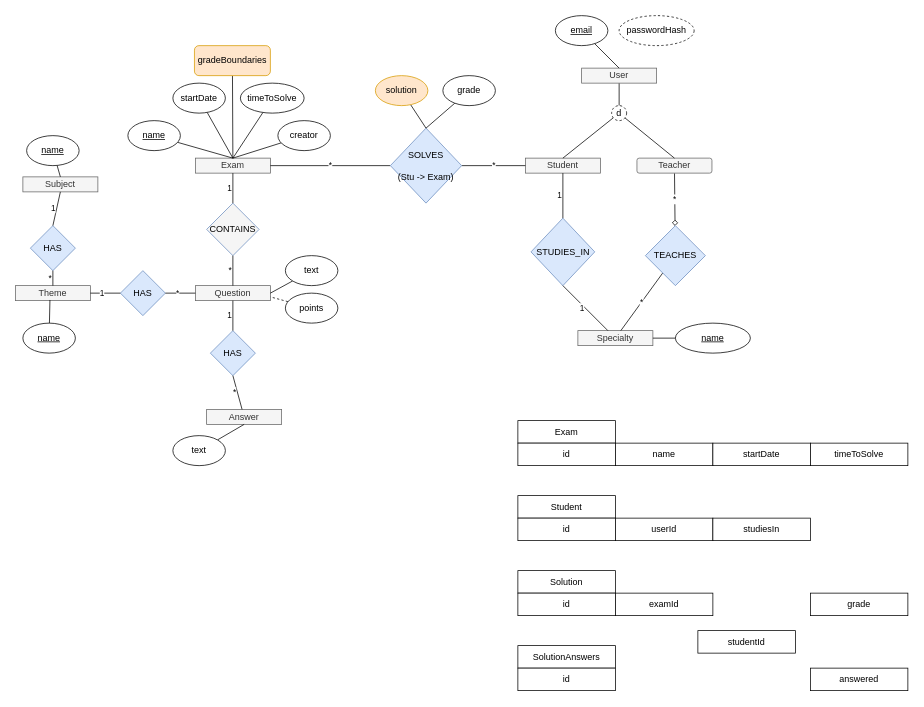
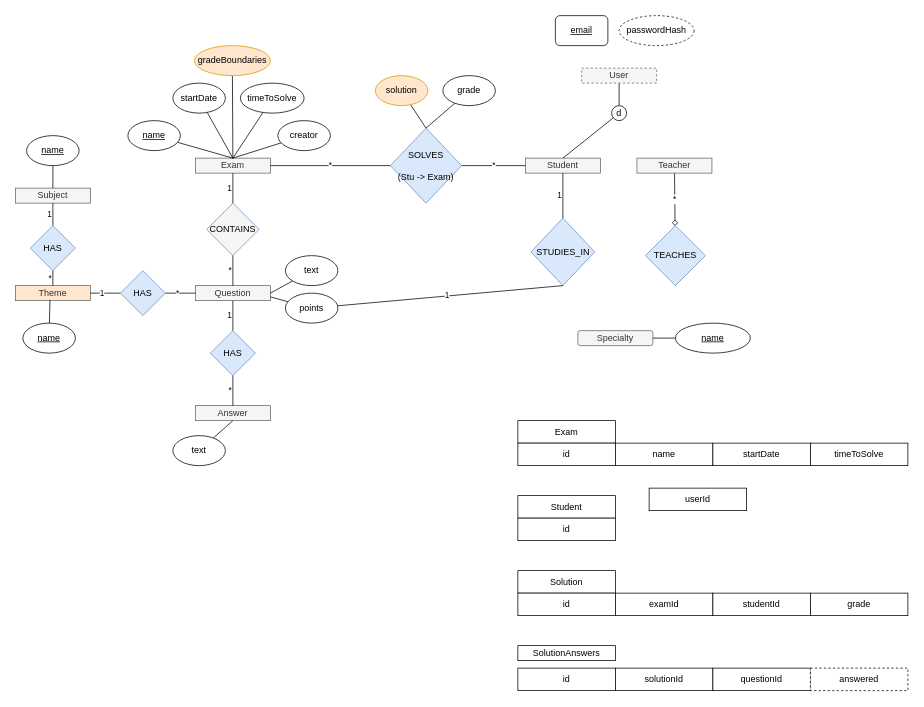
  <mxCell id="0" />
  <mxCell id="1" parent="0" />
  <mxCell id="2" value="&lt;div&gt;Question&lt;/div&gt;" style="rounded=0;whiteSpace=wrap;html=1;fillColor=#f5f5f5;strokeColor=#666666;fontColor=#333333;" parent="1" vertex="1"><mxGeometry x="260" y="380" width="100" height="20" as="geometry" /></mxCell>
- <mxCell id="3" value="Answer" style="rounded=0;whiteSpace=wrap;html=1;fillColor=#f5f5f5;strokeColor=#666666;fontColor=#333333;" parent="1" vertex="1"><mxGeometry x="275" y="545" width="100" height="20" as="geometry" /></mxCell>
+ <mxCell id="3" value="Answer" style="rounded=0;whiteSpace=wrap;html=1;fillColor=#f5f5f5;strokeColor=#666666;fontColor=#333333;" parent="1" vertex="1"><mxGeometry x="260" y="540" width="100" height="20" as="geometry" /></mxCell>
  <mxCell id="4" value="&lt;div&gt;Exam&lt;/div&gt;" style="rounded=0;whiteSpace=wrap;html=1;fillColor=#f5f5f5;strokeColor=#666666;fontColor=#333333;" parent="1" vertex="1"><mxGeometry x="260" y="210" width="100" height="20" as="geometry" /></mxCell>
- <mxCell id="5" value="Theme" style="rounded=0;whiteSpace=wrap;html=1;fillColor=#f5f5f5;strokeColor=#666666;fontColor=#333333;" parent="1" vertex="1"><mxGeometry x="20" y="380" width="100" height="20" as="geometry" /></mxCell>
- <mxCell id="6" value="&lt;div&gt;Subject&lt;/div&gt;" style="rounded=0;whiteSpace=wrap;html=1;fillColor=#f5f5f5;strokeColor=#666666;fontColor=#333333;" parent="1" vertex="1"><mxGeometry x="30" y="235" width="100" height="20" as="geometry" /></mxCell>
- <mxCell id="7" value="Specialty" style="rounded=0;whiteSpace=wrap;html=1;fillColor=#f5f5f5;strokeColor=#666666;fontColor=#333333;" parent="1" vertex="1"><mxGeometry x="770" y="440" width="100" height="20" as="geometry" /></mxCell>
+ <mxCell id="5" value="Theme" style="rounded=0;whiteSpace=wrap;html=1;fillColor=#ffe6cc;strokeColor=#666666;fontColor=#333333;" parent="1" vertex="1"><mxGeometry x="20" y="380" width="100" height="20" as="geometry" /></mxCell>
+ <mxCell id="6" value="&lt;div&gt;Subject&lt;/div&gt;" style="rounded=0;whiteSpace=wrap;html=1;fillColor=#f5f5f5;strokeColor=#666666;fontColor=#333333;" parent="1" vertex="1"><mxGeometry x="20" y="250" width="100" height="20" as="geometry" /></mxCell>
+ <mxCell id="7" value="Specialty" style="whiteSpace=wrap;html=1;fillColor=#f5f5f5;strokeColor=#666666;fontColor=#333333;rounded=1;" parent="1" vertex="1"><mxGeometry x="770" y="440" width="100" height="20" as="geometry" /></mxCell>
  <mxCell id="8" value="Student" style="rounded=0;whiteSpace=wrap;html=1;fillColor=#f5f5f5;strokeColor=#666666;fontColor=#333333;" parent="1" vertex="1"><mxGeometry x="700" y="210" width="100" height="20" as="geometry" /></mxCell>
  <mxCell id="9" value="*" style="edgeStyle=none;rounded=0;orthogonalLoop=1;jettySize=auto;html=1;endArrow=diamond;endFill=0;" parent="1" source="10" target="46" edge="1"><mxGeometry relative="1" as="geometry" /></mxCell>
- <mxCell id="10" value="Teacher" style="whiteSpace=wrap;html=1;fillColor=#f5f5f5;strokeColor=#666666;fontColor=#333333;rounded=1;" parent="1" vertex="1"><mxGeometry x="848.75" y="210" width="100" height="20" as="geometry" /></mxCell>
+ <mxCell id="10" value="Teacher" style="rounded=0;whiteSpace=wrap;html=1;fillColor=#f5f5f5;strokeColor=#666666;fontColor=#333333;" parent="1" vertex="1"><mxGeometry x="848.75" y="210" width="100" height="20" as="geometry" /></mxCell>
  <mxCell id="11" value="HAS" style="rhombus;whiteSpace=wrap;html=1;fillColor=#dae8fc;strokeColor=#6c8ebf;" parent="1" vertex="1"><mxGeometry x="280" y="440" width="60" height="60" as="geometry" /></mxCell>
  <mxCell id="12" value="*" style="rounded=0;orthogonalLoop=1;jettySize=auto;html=1;endArrow=none;endFill=0;exitX=0.5;exitY=1;exitDx=0;exitDy=0;align=right;" parent="1" source="11" target="3" edge="1"><mxGeometry relative="1" as="geometry"><mxPoint x="320" y="420" as="sourcePoint" /><mxPoint x="320" y="450" as="targetPoint" /></mxGeometry></mxCell>
  <mxCell id="13" value="1" style="rounded=0;orthogonalLoop=1;jettySize=auto;html=1;endArrow=none;endFill=0;exitX=0.5;exitY=1;exitDx=0;exitDy=0;align=right;entryX=0.5;entryY=0;entryDx=0;entryDy=0;" parent="1" source="2" target="11" edge="1"><mxGeometry relative="1" as="geometry"><mxPoint x="320" y="510" as="sourcePoint" /><mxPoint x="320" y="550" as="targetPoint" /></mxGeometry></mxCell>
  <mxCell id="14" value="CONTAINS" style="rhombus;whiteSpace=wrap;html=1;fillColor=#f5f5f5;strokeColor=#6c8ebf;" parent="1" vertex="1"><mxGeometry x="275" y="270" width="70" height="70" as="geometry" /></mxCell>
  <mxCell id="15" value="1" style="rounded=0;orthogonalLoop=1;jettySize=auto;html=1;endArrow=none;endFill=0;exitX=0.5;exitY=1;exitDx=0;exitDy=0;align=right;entryX=0.5;entryY=0;entryDx=0;entryDy=0;" parent="1" source="4" target="14" edge="1"><mxGeometry relative="1" as="geometry"><mxPoint x="320" y="410" as="sourcePoint" /><mxPoint x="315" y="270" as="targetPoint" /></mxGeometry></mxCell>
  <mxCell id="16" value="*" style="rounded=0;orthogonalLoop=1;jettySize=auto;html=1;endArrow=none;endFill=0;exitX=0.5;exitY=1;exitDx=0;exitDy=0;align=right;entryX=0.5;entryY=0;entryDx=0;entryDy=0;" parent="1" source="14" target="2" edge="1"><mxGeometry relative="1" as="geometry"><mxPoint x="320" y="510" as="sourcePoint" /><mxPoint x="320" y="550" as="targetPoint" /></mxGeometry></mxCell>
  <mxCell id="17" value="HAS" style="rhombus;whiteSpace=wrap;html=1;fillColor=#dae8fc;strokeColor=#6c8ebf;" parent="1" vertex="1"><mxGeometry x="40" y="300" width="60" height="60" as="geometry" /></mxCell>
  <mxCell id="18" value="1" style="rounded=0;orthogonalLoop=1;jettySize=auto;html=1;endArrow=none;endFill=0;exitX=0.5;exitY=1;exitDx=0;exitDy=0;align=right;entryX=0.5;entryY=0;entryDx=0;entryDy=0;" parent="1" source="6" target="17" edge="1"><mxGeometry relative="1" as="geometry"><mxPoint x="-235" y="280" as="sourcePoint" /><mxPoint x="-235" y="320" as="targetPoint" /></mxGeometry></mxCell>
  <mxCell id="19" value="*" style="rounded=0;orthogonalLoop=1;jettySize=auto;html=1;endArrow=none;endFill=0;align=right;entryX=0.5;entryY=0;entryDx=0;entryDy=0;exitX=0.5;exitY=1;exitDx=0;exitDy=0;" parent="1" source="17" target="5" edge="1"><mxGeometry relative="1" as="geometry"><mxPoint x="70" y="363" as="sourcePoint" /><mxPoint x="-235" y="430" as="targetPoint" /></mxGeometry></mxCell>
  <mxCell id="20" value="HAS" style="rhombus;whiteSpace=wrap;html=1;fillColor=#dae8fc;strokeColor=#6c8ebf;" parent="1" vertex="1"><mxGeometry x="160" y="360" width="60" height="60" as="geometry" /></mxCell>
  <mxCell id="21" value="1" style="rounded=0;orthogonalLoop=1;jettySize=auto;html=1;endArrow=none;endFill=0;exitX=1;exitY=0.5;exitDx=0;exitDy=0;align=right;" parent="1" source="5" target="20" edge="1"><mxGeometry relative="1" as="geometry"><mxPoint x="80" y="280" as="sourcePoint" /><mxPoint x="80" y="310" as="targetPoint" /></mxGeometry></mxCell>
  <mxCell id="22" value="*" style="rounded=0;orthogonalLoop=1;jettySize=auto;html=1;endArrow=none;endFill=0;align=right;entryX=0;entryY=0.5;entryDx=0;entryDy=0;exitX=1;exitY=0.5;exitDx=0;exitDy=0;" parent="1" source="20" target="2" edge="1"><mxGeometry relative="1" as="geometry"><mxPoint x="80" y="370" as="sourcePoint" /><mxPoint x="80" y="390" as="targetPoint" /></mxGeometry></mxCell>
  <mxCell id="23" style="edgeStyle=none;rounded=0;orthogonalLoop=1;jettySize=auto;html=1;exitX=0.5;exitY=1;exitDx=0;exitDy=0;endArrow=none;endFill=0;align=right;" parent="1" source="7" target="7" edge="1"><mxGeometry relative="1" as="geometry" /></mxCell>
  <mxCell id="24" value="STUDIES_IN" style="rhombus;whiteSpace=wrap;html=1;fillColor=#dae8fc;strokeColor=#6c8ebf;" parent="1" vertex="1"><mxGeometry x="707.5" y="290" width="85" height="90" as="geometry" /></mxCell>
  <mxCell id="25" value="1" style="rounded=0;orthogonalLoop=1;jettySize=auto;html=1;endArrow=none;endFill=0;exitX=0.5;exitY=1;exitDx=0;exitDy=0;align=right;entryX=0.5;entryY=0;entryDx=0;entryDy=0;" parent="1" source="8" target="24" edge="1"><mxGeometry relative="1" as="geometry"><mxPoint x="507.5" y="628.83" as="sourcePoint" /><mxPoint x="507.5" y="668.83" as="targetPoint" /></mxGeometry></mxCell>
- <mxCell id="26" value="1" style="rounded=0;orthogonalLoop=1;jettySize=auto;html=1;endArrow=none;endFill=0;exitX=0.5;exitY=1;exitDx=0;exitDy=0;align=right;" parent="1" source="24" target="7" edge="1"><mxGeometry relative="1" as="geometry"><mxPoint x="707.5" y="548.83" as="sourcePoint" /><mxPoint x="713.291" y="585.892" as="targetPoint" /></mxGeometry></mxCell>
+ <mxCell id="26" value="1" style="rounded=0;orthogonalLoop=1;jettySize=auto;html=1;endArrow=none;endFill=0;exitX=0.5;exitY=1;exitDx=0;exitDy=0;align=right;" parent="1" source="24" target="34" edge="1"><mxGeometry relative="1" as="geometry"><mxPoint x="707.5" y="548.83" as="sourcePoint" /><mxPoint x="713.291" y="585.892" as="targetPoint" /></mxGeometry></mxCell>
  <mxCell id="27" style="rounded=0;orthogonalLoop=1;jettySize=auto;html=1;entryX=0.5;entryY=0;entryDx=0;entryDy=0;endArrow=none;endFill=0;" parent="1" source="28" target="6" edge="1"><mxGeometry relative="1" as="geometry" /></mxCell>
  <mxCell id="28" value="&lt;div&gt;name&lt;/div&gt;" style="ellipse;whiteSpace=wrap;html=1;fontStyle=4" parent="1" vertex="1"><mxGeometry x="35" y="180" width="70" height="40" as="geometry" /></mxCell>
  <mxCell id="29" style="edgeStyle=none;rounded=0;orthogonalLoop=1;jettySize=auto;html=1;entryX=0.461;entryY=0.957;entryDx=0;entryDy=0;entryPerimeter=0;endArrow=none;endFill=0;" parent="1" source="30" target="5" edge="1"><mxGeometry relative="1" as="geometry" /></mxCell>
  <mxCell id="30" value="&lt;div&gt;name&lt;/div&gt;" style="ellipse;whiteSpace=wrap;html=1;fontStyle=4" parent="1" vertex="1"><mxGeometry x="30" y="430" width="70" height="40" as="geometry" /></mxCell>
  <mxCell id="31" style="edgeStyle=none;rounded=0;orthogonalLoop=1;jettySize=auto;html=1;entryX=1;entryY=0.5;entryDx=0;entryDy=0;endArrow=none;endFill=0;" parent="1" source="32" target="2" edge="1"><mxGeometry relative="1" as="geometry" /></mxCell>
  <mxCell id="32" value="&lt;div&gt;text&lt;/div&gt;" style="ellipse;whiteSpace=wrap;html=1;" parent="1" vertex="1"><mxGeometry x="380" y="340" width="70" height="40" as="geometry" /></mxCell>
- <mxCell id="33" style="edgeStyle=none;rounded=0;orthogonalLoop=1;jettySize=auto;html=1;entryX=1;entryY=0.75;entryDx=0;entryDy=0;endArrow=none;endFill=0;dashed=1;" parent="1" source="34" target="2" edge="1"><mxGeometry relative="1" as="geometry" /></mxCell>
+ <mxCell id="33" style="edgeStyle=none;rounded=0;orthogonalLoop=1;jettySize=auto;html=1;entryX=1;entryY=0.75;entryDx=0;entryDy=0;endArrow=none;endFill=0;" parent="1" source="34" target="2" edge="1"><mxGeometry relative="1" as="geometry" /></mxCell>
  <mxCell id="34" value="&lt;div&gt;points&lt;/div&gt;" style="ellipse;whiteSpace=wrap;html=1;" parent="1" vertex="1"><mxGeometry x="380" y="390" width="70" height="40" as="geometry" /></mxCell>
  <mxCell id="35" style="rounded=0;orthogonalLoop=1;jettySize=auto;html=1;entryX=0.5;entryY=0;entryDx=0;entryDy=0;endArrow=none;endFill=0;" parent="1" source="36" target="4" edge="1"><mxGeometry relative="1" as="geometry" /></mxCell>
  <mxCell id="36" value="name" style="ellipse;whiteSpace=wrap;html=1;fontStyle=4" parent="1" vertex="1"><mxGeometry x="170" y="160" width="70" height="40" as="geometry" /></mxCell>
  <mxCell id="37" style="edgeStyle=none;rounded=0;orthogonalLoop=1;jettySize=auto;html=1;entryX=0.5;entryY=1;entryDx=0;entryDy=0;endArrow=none;endFill=0;" parent="1" source="38" target="3" edge="1"><mxGeometry relative="1" as="geometry" /></mxCell>
  <mxCell id="38" value="text" style="ellipse;whiteSpace=wrap;html=1;" parent="1" vertex="1"><mxGeometry x="230" y="580" width="70" height="40" as="geometry" /></mxCell>
  <mxCell id="39" style="edgeStyle=none;rounded=0;orthogonalLoop=1;jettySize=auto;html=1;endArrow=none;endFill=0;" parent="1" source="40" edge="1"><mxGeometry relative="1" as="geometry"><mxPoint x="310" y="210" as="targetPoint" /></mxGeometry></mxCell>
  <mxCell id="40" value="startDate" style="ellipse;whiteSpace=wrap;html=1;" parent="1" vertex="1"><mxGeometry x="230" y="110" width="70" height="40" as="geometry" /></mxCell>
  <mxCell id="41" style="edgeStyle=none;rounded=0;orthogonalLoop=1;jettySize=auto;html=1;entryX=0.5;entryY=0;entryDx=0;entryDy=0;endArrow=none;endFill=0;" parent="1" source="42" target="4" edge="1"><mxGeometry relative="1" as="geometry" /></mxCell>
  <mxCell id="42" value="timeToSolve" style="ellipse;whiteSpace=wrap;html=1;" parent="1" vertex="1"><mxGeometry x="320" y="110" width="85" height="40" as="geometry" /></mxCell>
  <mxCell id="43" style="edgeStyle=none;rounded=0;orthogonalLoop=1;jettySize=auto;html=1;entryX=0.5;entryY=0;entryDx=0;entryDy=0;endArrow=none;endFill=0;" parent="1" source="44" target="4" edge="1"><mxGeometry relative="1" as="geometry" /></mxCell>
  <mxCell id="44" value="creator" style="ellipse;whiteSpace=wrap;html=1;" parent="1" vertex="1"><mxGeometry x="370" y="160" width="70" height="40" as="geometry" /></mxCell>
- <mxCell id="45" value="*" style="edgeStyle=none;rounded=0;orthogonalLoop=1;jettySize=auto;html=1;endArrow=none;endFill=0;" parent="1" source="46" target="7" edge="1"><mxGeometry relative="1" as="geometry" /></mxCell>
  <mxCell id="46" value="TEACHES" style="rhombus;whiteSpace=wrap;html=1;fillColor=#dae8fc;strokeColor=#6c8ebf;" parent="1" vertex="1"><mxGeometry x="860" y="300" width="80" height="80" as="geometry" /></mxCell>
  <mxCell id="47" style="edgeStyle=none;rounded=0;orthogonalLoop=1;jettySize=auto;html=1;entryX=1;entryY=0.5;entryDx=0;entryDy=0;endArrow=none;endFill=0;" parent="1" source="48" target="7" edge="1"><mxGeometry relative="1" as="geometry" /></mxCell>
  <mxCell id="48" value="name" style="ellipse;whiteSpace=wrap;html=1;fontStyle=4" parent="1" vertex="1"><mxGeometry x="900" y="430" width="100" height="40" as="geometry" /></mxCell>
  <mxCell id="49" style="edgeStyle=none;rounded=0;orthogonalLoop=1;jettySize=auto;html=1;endArrow=none;endFill=0;" parent="1" source="50" edge="1"><mxGeometry relative="1" as="geometry"><mxPoint x="310" y="210" as="targetPoint" /></mxGeometry></mxCell>
- <mxCell id="50" value="gradeBoundaries" style="whiteSpace=wrap;html=1;fillColor=#ffe6cc;strokeColor=#d79b00;rounded=1;" parent="1" vertex="1"><mxGeometry x="258.75" y="60" width="101.25" height="40" as="geometry" /></mxCell>
+ <mxCell id="50" value="gradeBoundaries" style="ellipse;whiteSpace=wrap;html=1;fillColor=#ffe6cc;strokeColor=#d79b00;" parent="1" vertex="1"><mxGeometry x="258.75" y="60" width="101.25" height="40" as="geometry" /></mxCell>
  <mxCell id="51" value="*" style="edgeStyle=none;rounded=0;orthogonalLoop=1;jettySize=auto;html=1;entryX=0;entryY=0.5;entryDx=0;entryDy=0;endArrow=none;endFill=0;" parent="1" source="53" target="8" edge="1"><mxGeometry relative="1" as="geometry" /></mxCell>
  <mxCell id="52" value="*" style="edgeStyle=none;rounded=0;orthogonalLoop=1;jettySize=auto;html=1;entryX=1;entryY=0.5;entryDx=0;entryDy=0;endArrow=none;endFill=0;" parent="1" source="53" target="4" edge="1"><mxGeometry relative="1" as="geometry" /></mxCell>
  <mxCell id="53" value="&lt;div&gt;SOLVES&lt;/div&gt;&lt;div&gt;&lt;br&gt;&lt;/div&gt;&lt;div&gt;(Stu -&amp;gt; Exam)&lt;br&gt;&lt;/div&gt;" style="rhombus;whiteSpace=wrap;html=1;fillColor=#dae8fc;strokeColor=#6c8ebf;" parent="1" vertex="1"><mxGeometry x="520" y="170" width="95" height="100" as="geometry" /></mxCell>
  <mxCell id="54" style="edgeStyle=none;rounded=0;orthogonalLoop=1;jettySize=auto;html=1;entryX=0.5;entryY=0;entryDx=0;entryDy=0;endArrow=none;endFill=0;" parent="1" source="55" target="53" edge="1"><mxGeometry relative="1" as="geometry" /></mxCell>
  <mxCell id="55" value="solution" style="ellipse;whiteSpace=wrap;html=1;fillColor=#ffe6cc;strokeColor=#d79b00;" parent="1" vertex="1"><mxGeometry x="500" y="100" width="70" height="40" as="geometry" /></mxCell>
  <mxCell id="56" style="edgeStyle=none;rounded=0;orthogonalLoop=1;jettySize=auto;html=1;entryX=0.5;entryY=0;entryDx=0;entryDy=0;endArrow=none;endFill=0;" parent="1" source="57" target="53" edge="1"><mxGeometry relative="1" as="geometry" /></mxCell>
  <mxCell id="57" value="grade" style="ellipse;whiteSpace=wrap;html=1;" parent="1" vertex="1"><mxGeometry x="590" y="100" width="70" height="40" as="geometry" /></mxCell>
  <mxCell id="58" style="edgeStyle=none;rounded=0;orthogonalLoop=1;jettySize=auto;html=1;entryX=0.5;entryY=0;entryDx=0;entryDy=0;endArrow=none;endFill=0;" parent="1" source="59" target="65" edge="1"><mxGeometry relative="1" as="geometry" /></mxCell>
- <mxCell id="59" value="&lt;div&gt;User&lt;/div&gt;" style="rounded=0;whiteSpace=wrap;html=1;fillColor=#f5f5f5;strokeColor=#666666;fontColor=#333333;" parent="1" vertex="1"><mxGeometry x="775" y="90" width="100" height="20" as="geometry" /></mxCell>
- <mxCell id="60" style="rounded=0;orthogonalLoop=1;jettySize=auto;html=1;entryX=0.5;entryY=0;entryDx=0;entryDy=0;endArrow=none;endFill=0;" parent="1" source="61" target="59" edge="1"><mxGeometry relative="1" as="geometry" /></mxCell>
- <mxCell id="61" value="email" style="ellipse;whiteSpace=wrap;html=1;fontStyle=4" parent="1" vertex="1"><mxGeometry x="740" y="20" width="70" height="40" as="geometry" /></mxCell>
+ <mxCell id="59" value="&lt;div&gt;User&lt;/div&gt;" style="rounded=0;whiteSpace=wrap;html=1;fillColor=#f5f5f5;strokeColor=#666666;fontColor=#333333;dashed=1;" parent="1" vertex="1"><mxGeometry x="775" y="90" width="100" height="20" as="geometry" /></mxCell>
+ <mxCell id="61" value="email" style="whiteSpace=wrap;html=1;fontStyle=4;rounded=1;" parent="1" vertex="1"><mxGeometry x="740" y="20" width="70" height="40" as="geometry" /></mxCell>
  <mxCell id="62" value="passwordHash" style="ellipse;whiteSpace=wrap;html=1;dashed=1;" parent="1" vertex="1"><mxGeometry x="825" y="20" width="100" height="40" as="geometry" /></mxCell>
  <mxCell id="63" style="edgeStyle=none;rounded=0;orthogonalLoop=1;jettySize=auto;html=1;entryX=0.5;entryY=0;entryDx=0;entryDy=0;endArrow=none;endFill=0;" parent="1" source="65" target="8" edge="1"><mxGeometry relative="1" as="geometry" /></mxCell>
- <mxCell id="64" style="edgeStyle=none;rounded=0;orthogonalLoop=1;jettySize=auto;html=1;entryX=0.5;entryY=0;entryDx=0;entryDy=0;endArrow=none;endFill=0;" parent="1" source="65" target="10" edge="1"><mxGeometry relative="1" as="geometry" /></mxCell>
- <mxCell id="65" value="d" style="ellipse;whiteSpace=wrap;html=1;aspect=fixed;dashed=1;" parent="1" vertex="1"><mxGeometry x="815" y="140" width="20" height="20" as="geometry" /></mxCell>
+ <mxCell id="65" value="d" style="ellipse;whiteSpace=wrap;html=1;aspect=fixed;" parent="1" vertex="1"><mxGeometry x="815" y="140" width="20" height="20" as="geometry" /></mxCell>
  <mxCell id="66" value="Exam" style="rounded=0;whiteSpace=wrap;html=1;" vertex="1" parent="1"><mxGeometry x="690" y="560" width="130" height="30" as="geometry" /></mxCell>
  <mxCell id="67" value="&lt;div&gt;id&lt;/div&gt;" style="rounded=0;whiteSpace=wrap;html=1;" vertex="1" parent="1"><mxGeometry x="690" y="590" width="130" height="30" as="geometry" /></mxCell>
  <mxCell id="68" value="name" style="rounded=0;whiteSpace=wrap;html=1;" vertex="1" parent="1"><mxGeometry x="820" y="590" width="130" height="30" as="geometry" /></mxCell>
  <mxCell id="69" value="&lt;div&gt;startDate&lt;/div&gt;" style="rounded=0;whiteSpace=wrap;html=1;" vertex="1" parent="1"><mxGeometry x="950" y="590" width="130" height="30" as="geometry" /></mxCell>
  <mxCell id="70" value="timeToSolve" style="rounded=0;whiteSpace=wrap;html=1;" vertex="1" parent="1"><mxGeometry x="1080" y="590" width="130" height="30" as="geometry" /></mxCell>
  <mxCell id="71" value="Student" style="rounded=0;whiteSpace=wrap;html=1;" vertex="1" parent="1"><mxGeometry x="690" y="660" width="130" height="30" as="geometry" /></mxCell>
  <mxCell id="72" value="&lt;div&gt;id&lt;/div&gt;" style="rounded=0;whiteSpace=wrap;html=1;" vertex="1" parent="1"><mxGeometry x="690" y="690" width="130" height="30" as="geometry" /></mxCell>
- <mxCell id="73" value="userId" style="rounded=0;whiteSpace=wrap;html=1;" vertex="1" parent="1"><mxGeometry x="820" y="690" width="130" height="30" as="geometry" /></mxCell>
- <mxCell id="74" value="studiesIn" style="rounded=0;whiteSpace=wrap;html=1;" vertex="1" parent="1"><mxGeometry x="950" y="690" width="130" height="30" as="geometry" /></mxCell>
+ <mxCell id="73" value="userId" style="rounded=0;whiteSpace=wrap;html=1;" vertex="1" parent="1"><mxGeometry x="865" y="650" width="130" height="30" as="geometry" /></mxCell>
  <mxCell id="75" value="&lt;div&gt;Solution&lt;/div&gt;" style="rounded=0;whiteSpace=wrap;html=1;" vertex="1" parent="1"><mxGeometry x="690" y="760" width="130" height="30" as="geometry" /></mxCell>
  <mxCell id="76" value="&lt;div&gt;id&lt;/div&gt;" style="rounded=0;whiteSpace=wrap;html=1;" vertex="1" parent="1"><mxGeometry x="690" y="790" width="130" height="30" as="geometry" /></mxCell>
  <mxCell id="77" value="examId" style="rounded=0;whiteSpace=wrap;html=1;" vertex="1" parent="1"><mxGeometry x="820" y="790" width="130" height="30" as="geometry" /></mxCell>
- <mxCell id="78" value="studentId" style="rounded=0;whiteSpace=wrap;html=1;" vertex="1" parent="1"><mxGeometry x="930" y="840" width="130" height="30" as="geometry" /></mxCell>
- <mxCell id="79" value="SolutionAnswers" style="rounded=0;whiteSpace=wrap;html=1;" vertex="1" parent="1"><mxGeometry x="690" y="860" width="130" height="30" as="geometry" /></mxCell>
+ <mxCell id="78" value="studentId" style="rounded=0;whiteSpace=wrap;html=1;" vertex="1" parent="1"><mxGeometry x="950" y="790" width="130" height="30" as="geometry" /></mxCell>
+ <mxCell id="79" value="SolutionAnswers" style="rounded=0;whiteSpace=wrap;html=1;" vertex="1" parent="1"><mxGeometry x="690" y="860" width="130" height="20" as="geometry" /></mxCell>
  <mxCell id="80" value="&lt;div&gt;id&lt;/div&gt;" style="rounded=0;whiteSpace=wrap;html=1;" vertex="1" parent="1"><mxGeometry x="690" y="890" width="130" height="30" as="geometry" /></mxCell>
- <mxCell id="83" value="answered" style="rounded=0;whiteSpace=wrap;html=1;" vertex="1" parent="1"><mxGeometry x="1080" y="890" width="130" height="30" as="geometry" /></mxCell>
+ <mxCell id="81" value="solutionId" style="rounded=0;whiteSpace=wrap;html=1;" vertex="1" parent="1"><mxGeometry x="820" y="890" width="130" height="30" as="geometry" /></mxCell>
+ <mxCell id="82" value="questionId" style="rounded=0;whiteSpace=wrap;html=1;" vertex="1" parent="1"><mxGeometry x="950" y="890" width="130" height="30" as="geometry" /></mxCell>
+ <mxCell id="83" value="answered" style="rounded=0;whiteSpace=wrap;html=1;dashed=1;" vertex="1" parent="1"><mxGeometry x="1080" y="890" width="130" height="30" as="geometry" /></mxCell>
  <mxCell id="84" value="grade" style="rounded=0;whiteSpace=wrap;html=1;" vertex="1" parent="1"><mxGeometry x="1080" y="790" width="130" height="30" as="geometry" /></mxCell>
